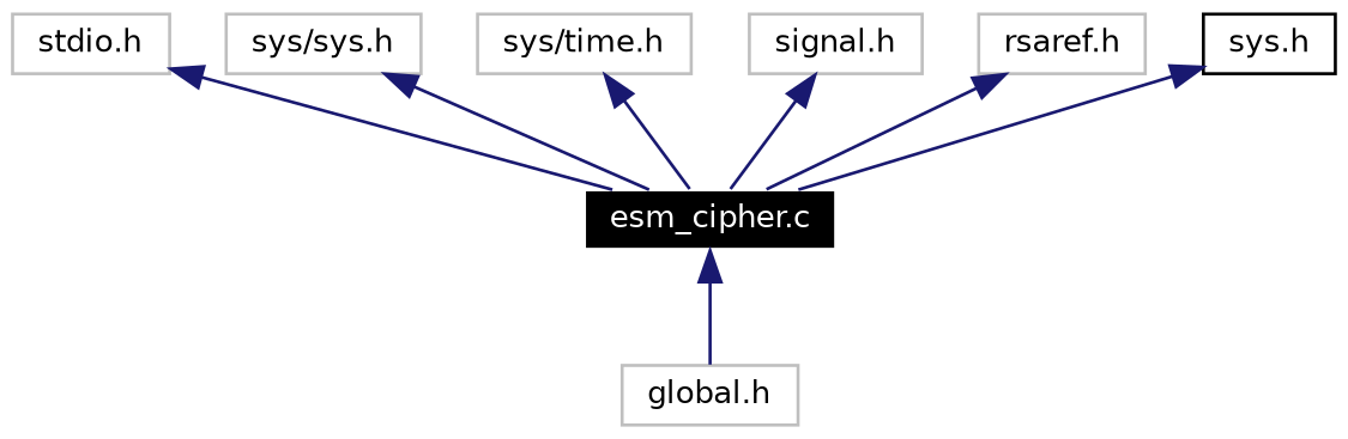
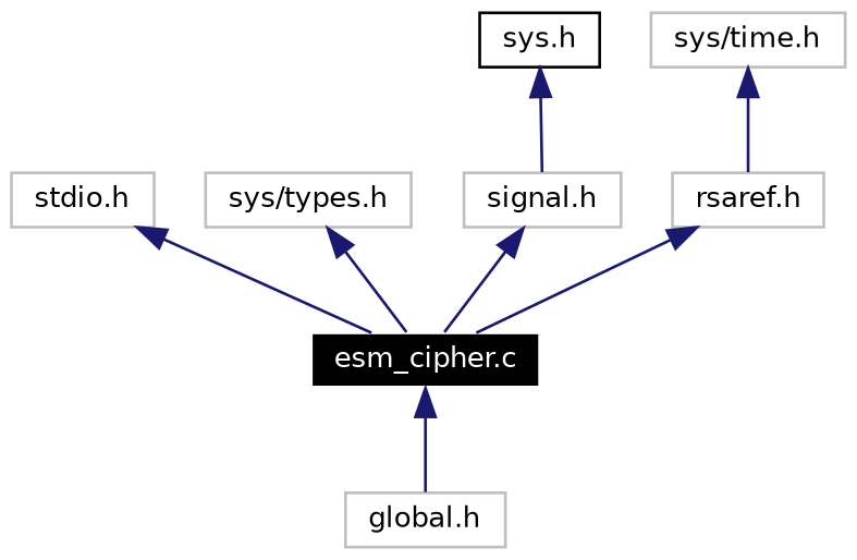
  digraph {
    node [color=grey75 fontname=Helvetica fontsize=10 shape=record]
    edge [color=midnightblue dir=back fontname=Helvetica fontsize=10 labelfontname=Helvetica labelfontsize=10 style=solid]
    n1 [color=white fillcolor=black fontcolor=white height=0.2 label="esm_cipher.c" style=filled width=0.4]
    n2 [height=0.2 label="global.h" width=0.4]
    n3 [height=0.2 label="stdio.h" width=0.4]
-   n4 [height=0.2 label="sys/sys.h" width=0.4]
+   n4 [height=0.2 label="sys/types.h" width=0.4]
    n5 [height=0.2 label="sys/time.h" width=0.4]
    n6 [height=0.2 label="signal.h" width=0.4]
    n7 [height=0.2 label="rsaref.h" width=0.4]
    n8 [color=black height=0.2 label="sys.h" width=0.4]
    n1 -> n2
    n3 -> n1
    n4 -> n1
-   n5 -> n1
+   n5 -> n7
    n6 -> n1
    n7 -> n1
-   n8 -> n1
+   n8 -> n6
  }
